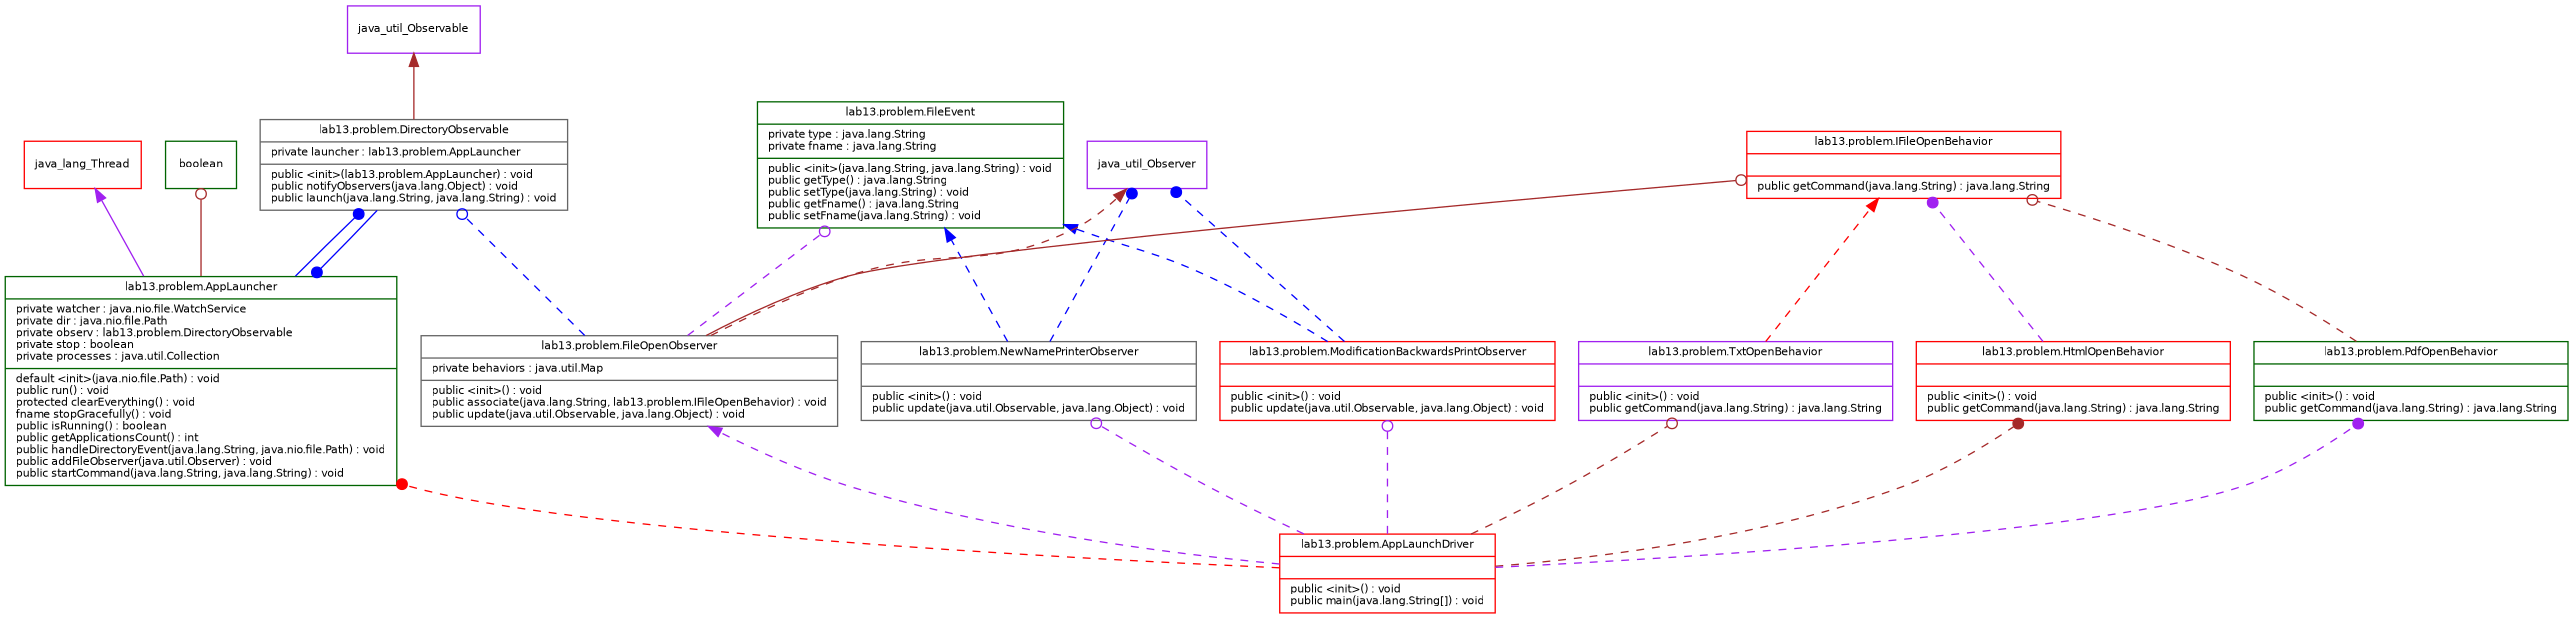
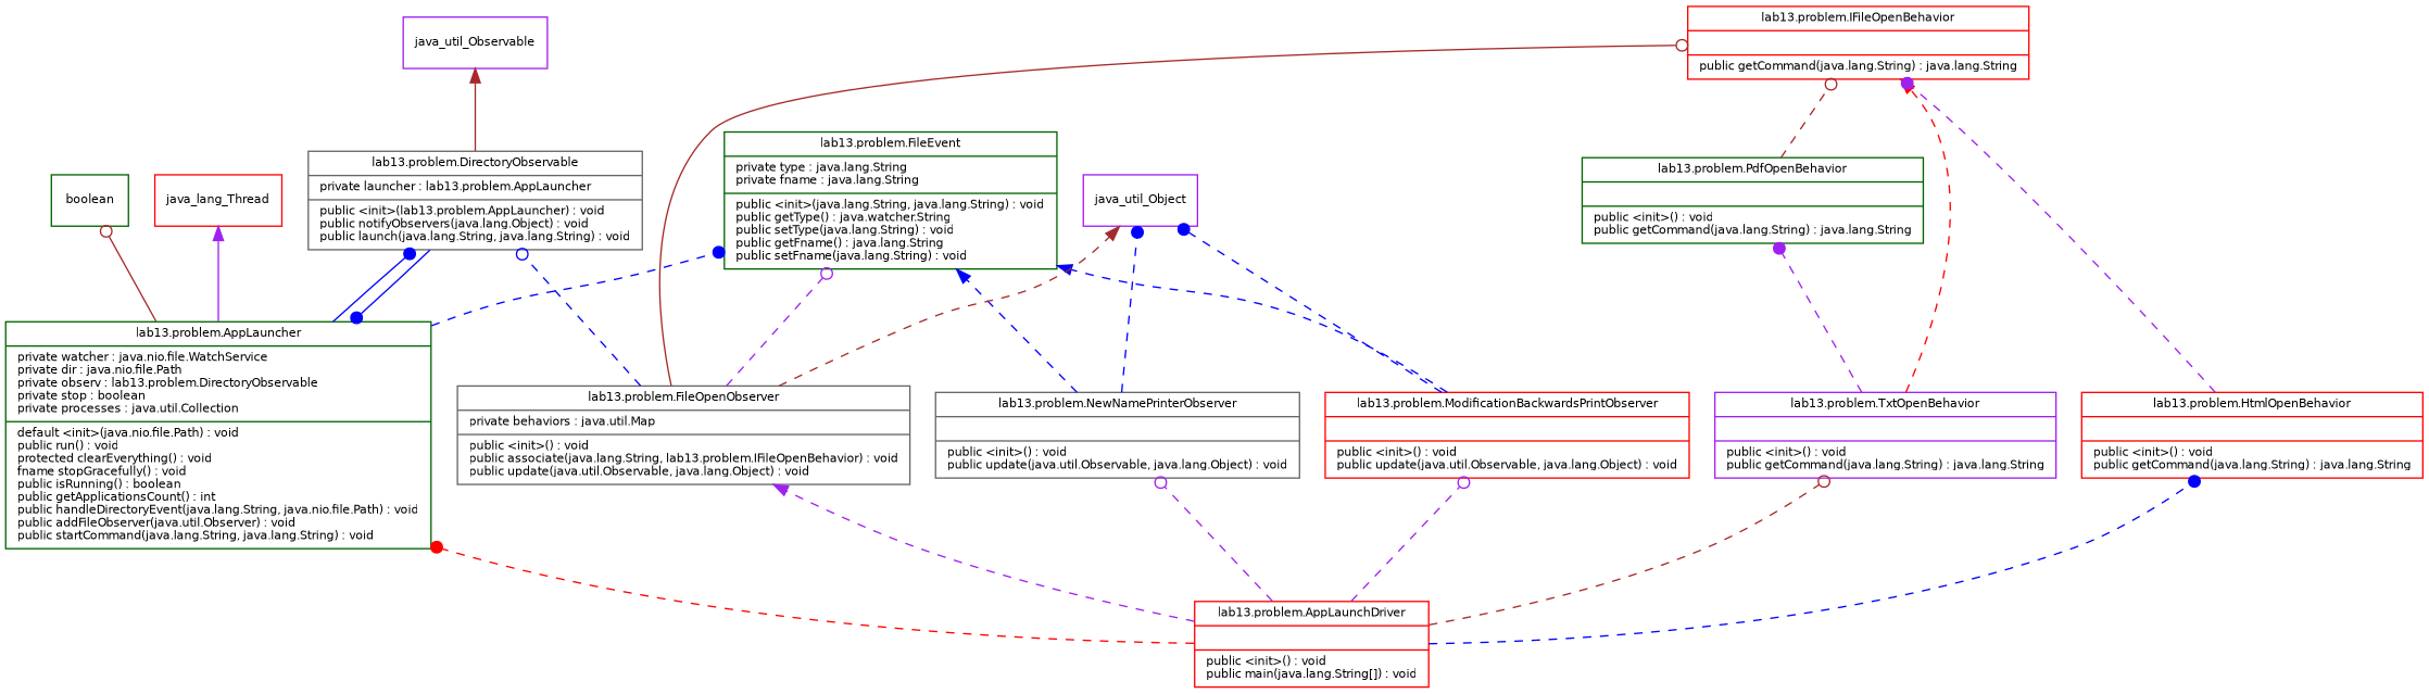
  digraph {
    rankdir=BT
    node [color=red fontname="Bitstream Vera Sans" fontsize=8 shape=record]
    edge [arrowhead=dot color=blue fontname="Bitstream Vera Sans" fontsize=8 style=dashed]
    n1 [label="{lab13.problem.AppLaunchDriver||public \<init\>() : void\lpublic main(java.lang.String[]) : void\l}"]
    n2 [color=darkgreen label="{lab13.problem.AppLauncher|private watcher : java.nio.file.WatchService\lprivate dir : java.nio.file.Path\lprivate observ : lab13.problem.DirectoryObservable\lprivate stop : boolean\lprivate processes : java.util.Collection\l|default \<init\>(java.nio.file.Path) : void\lpublic run() : void\lprotected clearEverything() : void\lfname stopGracefully() : void\lpublic isRunning() : boolean\lpublic getApplicationsCount() : int\lpublic handleDirectoryEvent(java.lang.String, java.nio.file.Path) : void\lpublic addFileObserver(java.util.Observer) : void\lpublic startCommand(java.lang.String, java.lang.String) : void\l}"]
    n3 [color=gray40 label="{lab13.problem.NewNamePrinterObserver||public \<init\>() : void\lpublic update(java.util.Observable, java.lang.Object) : void\l}"]
    n4 [label="{lab13.problem.ModificationBackwardsPrintObserver||public \<init\>() : void\lpublic update(java.util.Observable, java.lang.Object) : void\l}"]
    n5 [color=gray40 label="{lab13.problem.FileOpenObserver|private behaviors : java.util.Map\l|public \<init\>() : void\lpublic associate(java.lang.String, lab13.problem.IFileOpenBehavior) : void\lpublic update(java.util.Observable, java.lang.Object) : void\l}"]
    n6 [color=purple label="{lab13.problem.TxtOpenBehavior||public \<init\>() : void\lpublic getCommand(java.lang.String) : java.lang.String\l}"]
    n7 [label="{lab13.problem.HtmlOpenBehavior||public \<init\>() : void\lpublic getCommand(java.lang.String) : java.lang.String\l}"]
    n8 [color=darkgreen label="{lab13.problem.PdfOpenBehavior||public \<init\>() : void\lpublic getCommand(java.lang.String) : java.lang.String\l}"]
    java_lang_Thread
    n10 [color=gray40 label="{lab13.problem.DirectoryObservable|private launcher : lab13.problem.AppLauncher\l|public \<init\>(lab13.problem.AppLauncher) : void\lpublic notifyObservers(java.lang.Object) : void\lpublic launch(java.lang.String, java.lang.String) : void\l}"]
    boolean [color=darkgreen]
-   n12 [color=darkgreen label="{lab13.problem.FileEvent|private type : java.lang.String\lprivate fname : java.lang.String\l|public \<init\>(java.lang.String, java.lang.String) : void\lpublic getType() : java.lang.String\lpublic setType(java.lang.String) : void\lpublic getFname() : java.lang.String\lpublic setFname(java.lang.String) : void\l}"]
-   java_util_Observer [color=purple]
+   n12 [color=darkgreen label="{lab13.problem.FileEvent|private type : java.lang.String\lprivate fname : java.lang.String\l|public \<init\>(java.lang.String, java.lang.String) : void\lpublic getType() : java.watcher.String\lpublic setType(java.lang.String) : void\lpublic getFname() : java.lang.String\lpublic setFname(java.lang.String) : void\l}"]
+   java_util_Observer [color=purple label=java_util_Object]
    n14 [label="{lab13.problem.IFileOpenBehavior||public getCommand(java.lang.String) : java.lang.String\l}"]
    java_util_Observable [color=purple]
    n1 -> n2 [color=red]
    n1 -> n3 [arrowhead=odot color=purple]
    n1 -> n4 [arrowhead=odot color=purple]
    n1 -> n5 [arrowhead=normal color=purple]
    n1 -> n6 [arrowhead=odot color=brown]
-   n1 -> n7 [color=brown]
-   n1 -> n8 [color=purple]
+   n1 -> n7
+   n6 -> n8 [color=purple]
    n2 -> java_lang_Thread [arrowhead=normal color=purple style=solid]
    n2 -> n10 [style=solid]
    n2 -> boolean [arrowhead=odot color=brown style=solid]
+   n2 -> n12
    n3 -> n12 [arrowhead=normal]
    n3 -> java_util_Observer
    n4 -> n12 [arrowhead=normal]
    n4 -> java_util_Observer
    n5 -> n10 [arrowhead=odot]
    n5 -> n12 [arrowhead=odot color=purple]
    n5 -> java_util_Observer [arrowhead=normal color=brown]
    n5 -> n14 [arrowhead=odot color=brown style=solid]
    n6 -> n14 [arrowhead=normal color=red]
    n7 -> n14 [color=purple]
    n8 -> n14 [arrowhead=odot color=brown]
    n10 -> n2 [style=solid]
    n10 -> java_util_Observable [arrowhead=normal color=brown style=solid]
  }
